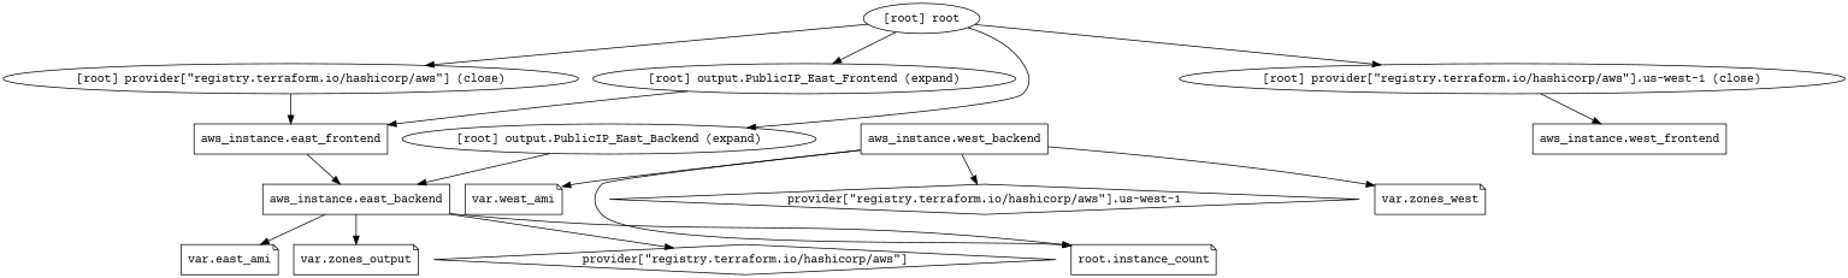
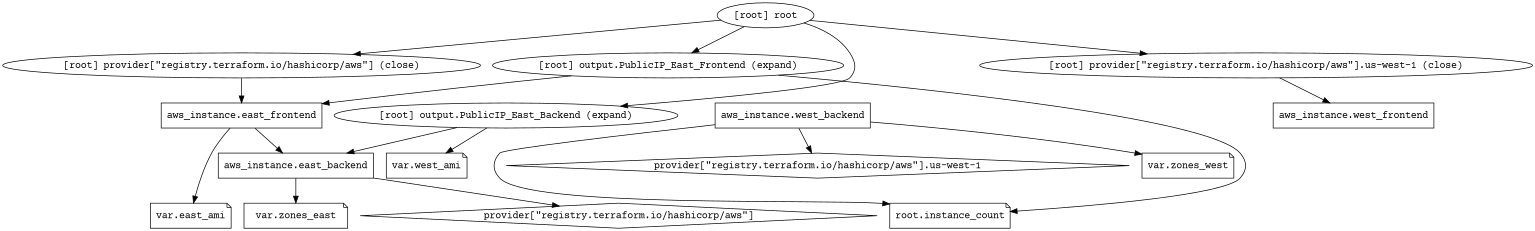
  digraph {
    compound=true
    fontname="Courier Prime"
    newrank=true
    node [fontname="Courier Prime"]
    edge [fontname="Courier Prime"]
    n1 [label="aws_instance.east_backend" shape=box]
    n2 [label="provider[\"registry.terraform.io/hashicorp/aws\"]" shape=diamond]
    n3 [label="var.east_ami" shape=note]
    n4 [label="root.instance_count" shape=note]
-   n5 [label="var.zones_output" shape=note]
+   n5 [label="var.zones_east" shape=note]
    n6 [label="aws_instance.east_frontend" shape=box]
    n7 [label="aws_instance.west_backend" shape=box]
    n8 [label="provider[\"registry.terraform.io/hashicorp/aws\"].us-west-1" shape=diamond]
    n9 [label="var.west_ami" shape=note]
    n10 [label="var.zones_west" shape=note]
    n11 [label="aws_instance.west_frontend" shape=box]
    "[root] output.PublicIP_East_Backend (expand)"
    "[root] output.PublicIP_East_Frontend (expand)"
    "[root] provider[\"registry.terraform.io/hashicorp/aws\"] (close)"
    "[root] provider[\"registry.terraform.io/hashicorp/aws\"].us-west-1 (close)"
    "[root] root"
    subgraph sub_1 {
      n1
      n2
      n3
      n4
      n5
      n6
      n7
      n8
      n9
      n10
      n11
      "[root] output.PublicIP_East_Backend (expand)"
      "[root] output.PublicIP_East_Frontend (expand)"
      "[root] provider[\"registry.terraform.io/hashicorp/aws\"] (close)"
      "[root] provider[\"registry.terraform.io/hashicorp/aws\"].us-west-1 (close)"
      "[root] root"
    }
    n1 -> n2
-   n1 -> n3
-   n1 -> n4
+   n6 -> n3
+   "[root] output.PublicIP_East_Frontend (expand)" -> n4
    n1 -> n5
    n6 -> n1
    n7 -> n4
    n7 -> n8
-   n7 -> n9
+   "[root] output.PublicIP_East_Backend (expand)" -> n9
    n7 -> n10
    "[root] output.PublicIP_East_Backend (expand)" -> n1
    "[root] output.PublicIP_East_Frontend (expand)" -> n6
    "[root] provider[\"registry.terraform.io/hashicorp/aws\"] (close)" -> n6
    "[root] provider[\"registry.terraform.io/hashicorp/aws\"].us-west-1 (close)" -> n11
    "[root] root" -> "[root] output.PublicIP_East_Backend (expand)"
    "[root] root" -> "[root] output.PublicIP_East_Frontend (expand)"
    "[root] root" -> "[root] provider[\"registry.terraform.io/hashicorp/aws\"] (close)"
    "[root] root" -> "[root] provider[\"registry.terraform.io/hashicorp/aws\"].us-west-1 (close)"
  }
